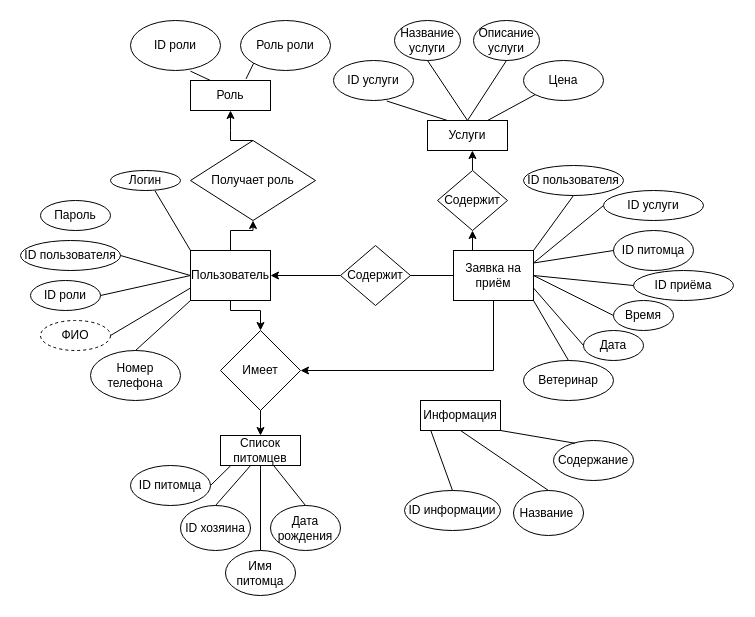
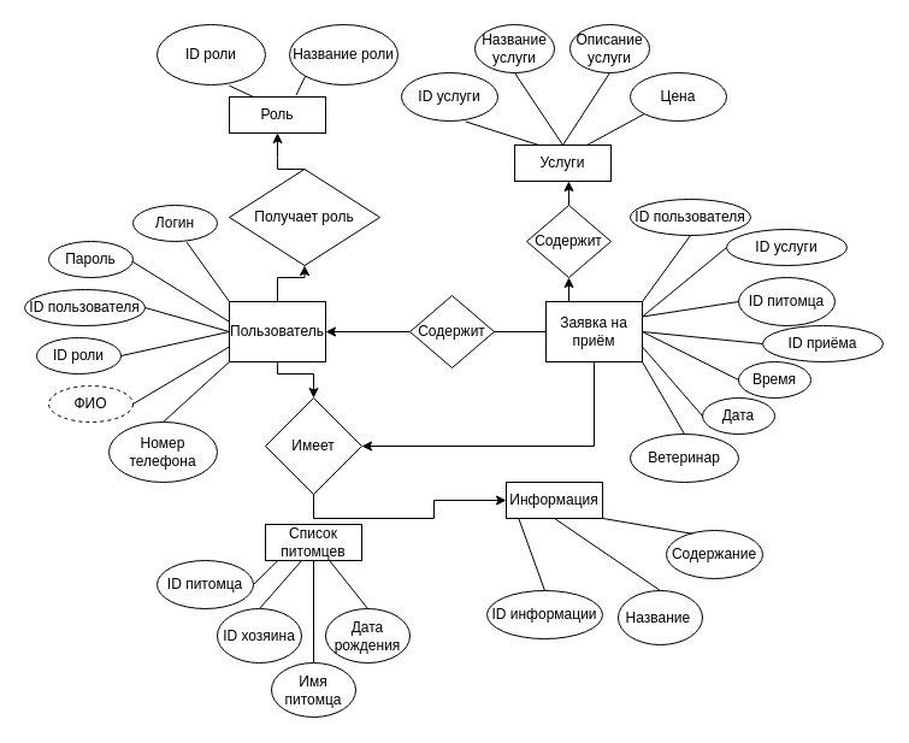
  <mxCell id="0" />
  <mxCell id="1" parent="0" />
  <mxCell id="2" value="Роль" style="rounded=0;whiteSpace=wrap;html=1;" parent="1" vertex="1"><mxGeometry x="190" y="80" width="80" height="30" as="geometry" /></mxCell>
  <mxCell id="3" value="ID роли" style="ellipse;whiteSpace=wrap;html=1;" parent="1" vertex="1"><mxGeometry x="130" width="90" height="50" as="geometry" y="20" /></mxCell>
- <mxCell id="4" value="Роль роли" style="ellipse;whiteSpace=wrap;html=1;" parent="1" vertex="1"><mxGeometry x="240" width="90" height="50" as="geometry" y="20" /></mxCell>
+ <mxCell id="4" value="Название роли" style="ellipse;whiteSpace=wrap;html=1;" parent="1" vertex="1"><mxGeometry x="240" width="90" height="50" as="geometry" y="20" /></mxCell>
  <mxCell id="5" value="" style="endArrow=none;html=1;rounded=0;exitX=0.25;exitY=0;exitDx=0;exitDy=0;entryX=0.666;entryY=1.013;entryDx=0;entryDy=0;entryPerimeter=0;" parent="1" source="2" target="3" edge="1"><mxGeometry width="50" height="50" relative="1" as="geometry"><mxPoint x="270" y="150" as="sourcePoint" /><mxPoint x="320" y="100" as="targetPoint" /></mxGeometry></mxCell>
  <mxCell id="6" value="" style="endArrow=none;html=1;rounded=0;exitX=0.694;exitY=-0.052;exitDx=0;exitDy=0;entryX=0;entryY=1;entryDx=0;entryDy=0;exitPerimeter=0;" parent="1" source="2" target="4" edge="1"><mxGeometry width="50" height="50" relative="1" as="geometry"><mxPoint x="220" y="90" as="sourcePoint" /><mxPoint x="210" y="71" as="targetPoint" /></mxGeometry></mxCell>
  <mxCell id="7" value="" style="edgeStyle=orthogonalEdgeStyle;rounded=0;orthogonalLoop=1;jettySize=auto;html=1;exitX=0.5;exitY=0;exitDx=0;exitDy=0;entryX=0.5;entryY=1;entryDx=0;entryDy=0;" parent="1" source="8" target="2" edge="1"><mxGeometry relative="1" as="geometry"><Array as="points"><mxPoint x="230" y="130" /><mxPoint x="230" y="130" /></Array></mxGeometry></mxCell>
  <mxCell id="8" value="Получает роль" style="rhombus;whiteSpace=wrap;html=1;" parent="1" vertex="1"><mxGeometry x="190" y="140" width="125" height="80" as="geometry" /></mxCell>
  <mxCell id="9" value="" style="edgeStyle=orthogonalEdgeStyle;rounded=0;orthogonalLoop=1;jettySize=auto;html=1;" parent="1" source="11" target="8" edge="1"><mxGeometry relative="1" as="geometry" /></mxCell>
  <mxCell id="10" value="" style="edgeStyle=orthogonalEdgeStyle;rounded=0;orthogonalLoop=1;jettySize=auto;html=1;" parent="1" source="11" target="20" edge="1"><mxGeometry relative="1" as="geometry"><Array as="points"><mxPoint x="230" y="310" /><mxPoint x="260" y="310" /></Array></mxGeometry></mxCell>
  <mxCell id="11" value="Пользователь" style="rounded=0;whiteSpace=wrap;html=1;" parent="1" vertex="1"><mxGeometry x="190" y="250" width="80" height="50" as="geometry" /></mxCell>
- <mxCell id="12" value="Логин" style="ellipse;whiteSpace=wrap;html=1;" parent="1" vertex="1"><mxGeometry x="110" y="170" width="70" height="20" as="geometry" /></mxCell>
+ <mxCell id="12" value="Логин" style="ellipse;whiteSpace=wrap;html=1;" parent="1" vertex="1"><mxGeometry x="110" y="170" width="70" height="30" as="geometry" /></mxCell>
  <mxCell id="13" value="Пароль" style="ellipse;whiteSpace=wrap;html=1;" parent="1" vertex="1"><mxGeometry x="40" y="200" width="70" height="30" as="geometry" /></mxCell>
  <mxCell id="14" value="Номер телефона" style="ellipse;whiteSpace=wrap;html=1;" parent="1" vertex="1"><mxGeometry x="90" y="350" width="90" height="50" as="geometry" /></mxCell>
  <mxCell id="15" value="ФИО" style="ellipse;whiteSpace=wrap;html=1;dashed=1;" parent="1" vertex="1"><mxGeometry x="40" y="320" width="70" height="30" as="geometry" /></mxCell>
  <mxCell id="16" value="" style="endArrow=none;html=1;rounded=0;entryX=0;entryY=0.75;entryDx=0;entryDy=0;exitX=1;exitY=0.5;exitDx=0;exitDy=0;" parent="1" source="15" target="11" edge="1"><mxGeometry width="50" height="50" relative="1" as="geometry"><mxPoint x="210" y="280" as="sourcePoint" /><mxPoint x="260" y="230" as="targetPoint" /></mxGeometry></mxCell>
  <mxCell id="17" value="" style="endArrow=none;html=1;rounded=0;entryX=0;entryY=1;entryDx=0;entryDy=0;exitX=0.5;exitY=0;exitDx=0;exitDy=0;" parent="1" source="14" target="11" edge="1"><mxGeometry width="50" height="50" relative="1" as="geometry"><mxPoint x="140" y="340" as="sourcePoint" /><mxPoint x="180" y="290" as="targetPoint" /></mxGeometry></mxCell>
+ <mxCell id="18" value="" style="endArrow=none;html=1;rounded=0;exitX=0.99;exitY=0.554;exitDx=0;exitDy=0;exitPerimeter=0;entryX=-0.003;entryY=0.332;entryDx=0;entryDy=0;entryPerimeter=0;" parent="1" source="13" target="11" edge="1"><mxGeometry width="50" height="50" relative="1" as="geometry"><mxPoint x="140" y="320" as="sourcePoint" /><mxPoint x="180" y="270" as="targetPoint" /></mxGeometry></mxCell>
  <mxCell id="19" value="" style="endArrow=none;html=1;rounded=0;exitX=0;exitY=0;exitDx=0;exitDy=0;entryX=0.637;entryY=1.022;entryDx=0;entryDy=0;entryPerimeter=0;" parent="1" source="11" target="12" edge="1"><mxGeometry width="50" height="50" relative="1" as="geometry"><mxPoint x="220" y="290" as="sourcePoint" /><mxPoint x="270" y="240" as="targetPoint" /></mxGeometry></mxCell>
  <mxCell id="20" value="Имеет" style="rhombus;whiteSpace=wrap;html=1;" parent="1" vertex="1"><mxGeometry x="220" y="330" width="80" height="80" as="geometry" /></mxCell>
- <mxCell id="21" value="" style="edgeStyle=orthogonalEdgeStyle;rounded=0;orthogonalLoop=1;jettySize=auto;html=1;exitX=0.5;exitY=1;exitDx=0;exitDy=0;entryX=0.5;entryY=0;entryDx=0;entryDy=0;" parent="1" source="20" target="22" edge="1"><mxGeometry relative="1" as="geometry"><mxPoint x="259.75" y="425" as="targetPoint" /><mxPoint x="260" y="405" as="sourcePoint" /></mxGeometry></mxCell>
+ <mxCell id="21" value="" style="edgeStyle=orthogonalEdgeStyle;rounded=0;orthogonalLoop=1;jettySize=auto;html=1;exitX=0.5;exitY=1;exitDx=0;exitDy=0;" parent="1" source="20" target="66" edge="1"><mxGeometry relative="1" as="geometry"><mxPoint x="259.75" y="425" as="targetPoint" /><mxPoint x="260" y="405" as="sourcePoint" /></mxGeometry></mxCell>
  <mxCell id="22" value="Список питомцев" style="rounded=0;whiteSpace=wrap;html=1;" parent="1" vertex="1"><mxGeometry x="220" y="435" width="80" height="30" as="geometry" /></mxCell>
  <mxCell id="23" value="ID питомца" style="ellipse;whiteSpace=wrap;html=1;" parent="1" vertex="1"><mxGeometry x="130" y="465" width="80" height="40" as="geometry" /></mxCell>
  <mxCell id="24" value="ID роли" style="ellipse;whiteSpace=wrap;html=1;" parent="1" vertex="1"><mxGeometry x="30" y="280" width="70" height="30" as="geometry" /></mxCell>
  <mxCell id="25" value="" style="endArrow=none;html=1;rounded=0;exitX=1;exitY=0.5;exitDx=0;exitDy=0;entryX=0;entryY=0.5;entryDx=0;entryDy=0;" parent="1" source="24" target="11" edge="1"><mxGeometry width="50" height="50" relative="1" as="geometry"><mxPoint x="190" y="262" as="sourcePoint" /><mxPoint x="180" y="280" as="targetPoint" /></mxGeometry></mxCell>
  <mxCell id="26" value="ID пользователя" style="ellipse;whiteSpace=wrap;html=1;" parent="1" vertex="1"><mxGeometry y="240" width="100" height="30" as="geometry" x="20" /></mxCell>
  <mxCell id="27" value="" style="endArrow=none;html=1;rounded=0;exitX=1;exitY=0.5;exitDx=0;exitDy=0;entryX=0;entryY=0.5;entryDx=0;entryDy=0;" parent="1" source="26" target="11" edge="1"><mxGeometry width="50" height="50" relative="1" as="geometry"><mxPoint x="290" y="330" as="sourcePoint" /><mxPoint x="340" y="280" as="targetPoint" /></mxGeometry></mxCell>
  <mxCell id="28" value="Имя питомца" style="ellipse;whiteSpace=wrap;html=1;" parent="1" vertex="1"><mxGeometry x="225" y="550" width="70" height="45" as="geometry" /></mxCell>
  <mxCell id="29" value="" style="endArrow=none;html=1;rounded=0;exitX=1;exitY=0.5;exitDx=0;exitDy=0;entryX=0.129;entryY=1.002;entryDx=0;entryDy=0;entryPerimeter=0;" parent="1" source="23" target="22" edge="1"><mxGeometry width="50" height="50" relative="1" as="geometry"><mxPoint x="350" y="530" as="sourcePoint" /><mxPoint x="230" y="470" as="targetPoint" /></mxGeometry></mxCell>
  <mxCell id="30" value="" style="endArrow=none;html=1;rounded=0;entryX=0.376;entryY=1.001;entryDx=0;entryDy=0;entryPerimeter=0;exitX=0.5;exitY=0;exitDx=0;exitDy=0;" parent="1" source="49" target="22" edge="1"><mxGeometry width="50" height="50" relative="1" as="geometry"><mxPoint x="220" y="510" as="sourcePoint" /><mxPoint x="250" y="470" as="targetPoint" /></mxGeometry></mxCell>
  <mxCell id="31" value="Дата рождения" style="ellipse;whiteSpace=wrap;html=1;" parent="1" vertex="1"><mxGeometry x="270" y="505" width="70" height="45" as="geometry" /></mxCell>
  <mxCell id="32" value="" style="endArrow=none;html=1;rounded=0;entryX=0.663;entryY=0.996;entryDx=0;entryDy=0;exitX=0.5;exitY=0;exitDx=0;exitDy=0;entryPerimeter=0;" parent="1" source="31" target="22" edge="1"><mxGeometry width="50" height="50" relative="1" as="geometry"><mxPoint x="240" y="520" as="sourcePoint" /><mxPoint x="290" y="470" as="targetPoint" /></mxGeometry></mxCell>
  <mxCell id="33" style="edgeStyle=orthogonalEdgeStyle;rounded=0;orthogonalLoop=1;jettySize=auto;html=1;entryX=1;entryY=0.5;entryDx=0;entryDy=0;exitX=0.5;exitY=1;exitDx=0;exitDy=0;" parent="1" source="36" target="20" edge="1"><mxGeometry relative="1" as="geometry"><Array as="points"><mxPoint x="493" y="370" /></Array><mxPoint x="492.94" y="280" as="sourcePoint" /><mxPoint x="272.94" y="370" as="targetPoint" /></mxGeometry></mxCell>
  <mxCell id="34" value="" style="edgeStyle=orthogonalEdgeStyle;rounded=0;orthogonalLoop=1;jettySize=auto;html=1;" parent="1" source="36" edge="1"><mxGeometry relative="1" as="geometry"><mxPoint x="383" y="275" as="targetPoint" /></mxGeometry></mxCell>
  <mxCell id="35" style="edgeStyle=orthogonalEdgeStyle;rounded=0;orthogonalLoop=1;jettySize=auto;html=1;exitX=0.25;exitY=0;exitDx=0;exitDy=0;entryX=0.5;entryY=1;entryDx=0;entryDy=0;" parent="1" source="36" target="63" edge="1"><mxGeometry relative="1" as="geometry" /></mxCell>
  <mxCell id="36" value="Заявка на приём" style="rounded=0;whiteSpace=wrap;html=1;" parent="1" vertex="1"><mxGeometry x="453" y="250" width="80" height="50" as="geometry" /></mxCell>
  <mxCell id="37" value="" style="edgeStyle=orthogonalEdgeStyle;rounded=0;orthogonalLoop=1;jettySize=auto;html=1;" parent="1" source="38" target="11" edge="1"><mxGeometry relative="1" as="geometry" /></mxCell>
  <mxCell id="38" value="Содержит" style="rhombus;whiteSpace=wrap;html=1;" parent="1" vertex="1"><mxGeometry x="340" y="245" width="70" height="60" as="geometry" /></mxCell>
  <mxCell id="39" value="ID пользователя" style="ellipse;whiteSpace=wrap;html=1;" parent="1" vertex="1"><mxGeometry x="523" y="165" width="100" height="30" as="geometry" /></mxCell>
  <mxCell id="40" value="ID питомца" style="ellipse;whiteSpace=wrap;html=1;" parent="1" vertex="1"><mxGeometry x="613" y="230" width="80" height="40" as="geometry" /></mxCell>
  <mxCell id="41" value="Время" style="ellipse;whiteSpace=wrap;html=1;" parent="1" vertex="1"><mxGeometry x="613" y="300" width="60" height="30" as="geometry" /></mxCell>
  <mxCell id="42" value="Ветеринар" style="ellipse;whiteSpace=wrap;html=1;" parent="1" vertex="1"><mxGeometry x="523" y="360" width="90" height="40" as="geometry" /></mxCell>
  <mxCell id="43" value="" style="endArrow=none;html=1;rounded=0;exitX=1;exitY=0;exitDx=0;exitDy=0;entryX=0.5;entryY=1;entryDx=0;entryDy=0;" parent="1" source="36" target="39" edge="1"><mxGeometry width="50" height="50" relative="1" as="geometry"><mxPoint x="543" y="290" as="sourcePoint" /><mxPoint x="593" y="240" as="targetPoint" /></mxGeometry></mxCell>
  <mxCell id="44" value="" style="endArrow=none;html=1;rounded=0;exitX=1;exitY=0.25;exitDx=0;exitDy=0;entryX=0;entryY=0.5;entryDx=0;entryDy=0;" parent="1" source="36" target="40" edge="1"><mxGeometry width="50" height="50" relative="1" as="geometry"><mxPoint x="573" y="300" as="sourcePoint" /><mxPoint x="623" y="250" as="targetPoint" /></mxGeometry></mxCell>
  <mxCell id="45" value="" style="endArrow=none;html=1;rounded=0;exitX=1;exitY=1;exitDx=0;exitDy=0;entryX=0.5;entryY=0;entryDx=0;entryDy=0;" parent="1" source="36" target="42" edge="1"><mxGeometry width="50" height="50" relative="1" as="geometry"><mxPoint x="563" y="340" as="sourcePoint" /><mxPoint x="613" y="290" as="targetPoint" /></mxGeometry></mxCell>
  <mxCell id="46" value="" style="endArrow=none;html=1;rounded=0;exitX=1;exitY=0.5;exitDx=0;exitDy=0;entryX=0;entryY=0.5;entryDx=0;entryDy=0;" parent="1" source="36" target="41" edge="1"><mxGeometry width="50" height="50" relative="1" as="geometry"><mxPoint x="543" y="290" as="sourcePoint" /><mxPoint x="593" y="280" as="targetPoint" /></mxGeometry></mxCell>
  <mxCell id="47" value="Дата" style="ellipse;whiteSpace=wrap;html=1;" parent="1" vertex="1"><mxGeometry x="583" y="330" width="60" height="30" as="geometry" /></mxCell>
  <mxCell id="48" value="" style="endArrow=none;html=1;rounded=0;exitX=1;exitY=0.75;exitDx=0;exitDy=0;entryX=0;entryY=0.5;entryDx=0;entryDy=0;" parent="1" source="36" target="47" edge="1"><mxGeometry width="50" height="50" relative="1" as="geometry"><mxPoint x="523" y="328" as="sourcePoint" /><mxPoint x="583" y="320" as="targetPoint" /></mxGeometry></mxCell>
  <mxCell id="49" value="ID хозяина" style="ellipse;whiteSpace=wrap;html=1;" parent="1" vertex="1"><mxGeometry x="180" y="505" width="70" height="45" as="geometry" /></mxCell>
  <mxCell id="50" value="" style="endArrow=none;html=1;rounded=0;exitX=0.5;exitY=0;exitDx=0;exitDy=0;entryX=0.5;entryY=1;entryDx=0;entryDy=0;" parent="1" source="28" target="22" edge="1"><mxGeometry width="50" height="50" relative="1" as="geometry"><mxPoint x="440" y="540" as="sourcePoint" /><mxPoint x="490" y="490" as="targetPoint" /></mxGeometry></mxCell>
  <mxCell id="51" value="ID приёма" style="ellipse;whiteSpace=wrap;html=1;" parent="1" vertex="1"><mxGeometry x="633" y="270" width="100" height="30" as="geometry" /></mxCell>
  <mxCell id="52" value="" style="endArrow=none;html=1;rounded=0;exitX=1;exitY=0.5;exitDx=0;exitDy=0;entryX=0;entryY=0.5;entryDx=0;entryDy=0;" parent="1" source="36" target="51" edge="1"><mxGeometry width="50" height="50" relative="1" as="geometry"><mxPoint x="653" y="402.5" as="sourcePoint" /><mxPoint x="803" y="660" as="targetPoint" /></mxGeometry></mxCell>
  <mxCell id="53" value="Услуги" style="rounded=0;whiteSpace=wrap;html=1;" parent="1" vertex="1"><mxGeometry x="427" y="120" width="80" height="30" as="geometry" /></mxCell>
  <mxCell id="54" value="ID услуги" style="ellipse;whiteSpace=wrap;html=1;" parent="1" vertex="1"><mxGeometry x="333" y="60" width="80" height="40" as="geometry" /></mxCell>
  <mxCell id="55" value="Название услуги" style="ellipse;whiteSpace=wrap;html=1;" parent="1" vertex="1"><mxGeometry x="394" width="66" height="40" as="geometry" y="20" /></mxCell>
  <mxCell id="56" value="" style="endArrow=none;html=1;rounded=0;entryX=0.666;entryY=1.013;entryDx=0;entryDy=0;entryPerimeter=0;exitX=0.25;exitY=0;exitDx=0;exitDy=0;" parent="1" source="53" target="54" edge="1"><mxGeometry width="50" height="50" relative="1" as="geometry"><mxPoint x="443" y="90" as="sourcePoint" /><mxPoint x="553" y="110" as="targetPoint" /></mxGeometry></mxCell>
  <mxCell id="57" value="" style="endArrow=none;html=1;rounded=0;exitX=0.5;exitY=0;exitDx=0;exitDy=0;entryX=0.5;entryY=1;entryDx=0;entryDy=0;" parent="1" source="53" target="55" edge="1"><mxGeometry width="50" height="50" relative="1" as="geometry"><mxPoint x="453" y="100" as="sourcePoint" /><mxPoint x="443" y="81" as="targetPoint" /></mxGeometry></mxCell>
  <mxCell id="58" value="Цена" style="ellipse;whiteSpace=wrap;html=1;" parent="1" vertex="1"><mxGeometry x="523" y="60" width="80" height="40" as="geometry" /></mxCell>
  <mxCell id="59" value="" style="endArrow=none;html=1;rounded=0;exitX=0.75;exitY=0;exitDx=0;exitDy=0;entryX=0;entryY=1;entryDx=0;entryDy=0;" parent="1" source="53" target="58" edge="1"><mxGeometry width="50" height="50" relative="1" as="geometry"><mxPoint x="633" y="110" as="sourcePoint" /><mxPoint x="593" y="100" as="targetPoint" /></mxGeometry></mxCell>
  <mxCell id="60" value="Описание услуги" style="ellipse;whiteSpace=wrap;html=1;" parent="1" vertex="1"><mxGeometry x="473" width="66" height="40" as="geometry" y="20" /></mxCell>
  <mxCell id="61" value="" style="endArrow=none;html=1;rounded=0;exitX=0.5;exitY=0;exitDx=0;exitDy=0;entryX=0.5;entryY=1;entryDx=0;entryDy=0;" parent="1" source="53" target="60" edge="1"><mxGeometry width="50" height="50" relative="1" as="geometry"><mxPoint x="623" y="140" as="sourcePoint" /><mxPoint x="599" y="101" as="targetPoint" /></mxGeometry></mxCell>
  <mxCell id="62" style="edgeStyle=orthogonalEdgeStyle;rounded=0;orthogonalLoop=1;jettySize=auto;html=1;exitX=0.5;exitY=0;exitDx=0;exitDy=0;" parent="1" source="63" edge="1"><mxGeometry relative="1" as="geometry"><mxPoint x="471.905" y="150" as="targetPoint" /></mxGeometry></mxCell>
  <mxCell id="63" value="Содержит" style="rhombus;whiteSpace=wrap;html=1;" parent="1" vertex="1"><mxGeometry x="437" y="170" width="70" height="60" as="geometry" /></mxCell>
  <mxCell id="64" value="" style="endArrow=none;html=1;rounded=0;exitX=1;exitY=0.25;exitDx=0;exitDy=0;entryX=0;entryY=0.5;entryDx=0;entryDy=0;" parent="1" source="36" target="65" edge="1"><mxGeometry width="50" height="50" relative="1" as="geometry"><mxPoint x="673" y="450" as="sourcePoint" /><mxPoint x="593" y="200" as="targetPoint" /></mxGeometry></mxCell>
  <mxCell id="65" value="ID услуги" style="ellipse;whiteSpace=wrap;html=1;" parent="1" vertex="1"><mxGeometry x="603" y="190" width="100" height="30" as="geometry" /></mxCell>
  <mxCell id="66" value="Информация" style="rounded=0;whiteSpace=wrap;html=1;" parent="1" vertex="1"><mxGeometry x="420" y="400" width="80" height="30" as="geometry" /></mxCell>
  <mxCell id="67" value="ID информации" style="ellipse;whiteSpace=wrap;html=1;" parent="1" vertex="1"><mxGeometry x="404" y="490" width="96" height="40" as="geometry" /></mxCell>
  <mxCell id="68" value="Название&amp;nbsp;" style="ellipse;whiteSpace=wrap;html=1;" parent="1" vertex="1"><mxGeometry x="513" y="490" width="70" height="45" as="geometry" /></mxCell>
  <mxCell id="69" value="" style="endArrow=none;html=1;rounded=0;exitX=0.5;exitY=0;exitDx=0;exitDy=0;entryX=0.129;entryY=1.002;entryDx=0;entryDy=0;entryPerimeter=0;" parent="1" source="67" target="66" edge="1"><mxGeometry width="50" height="50" relative="1" as="geometry"><mxPoint x="550" y="495" as="sourcePoint" /><mxPoint x="430" y="435" as="targetPoint" /></mxGeometry></mxCell>
  <mxCell id="70" value="Содержание" style="ellipse;whiteSpace=wrap;html=1;" parent="1" vertex="1"><mxGeometry x="553" y="440" width="80" height="40" as="geometry" /></mxCell>
  <mxCell id="71" value="" style="endArrow=none;html=1;rounded=0;exitX=0.268;exitY=0.068;exitDx=0;exitDy=0;exitPerimeter=0;entryX=1;entryY=1;entryDx=0;entryDy=0;" parent="1" source="70" edge="1" target="66"><mxGeometry width="50" height="50" relative="1" as="geometry"><mxPoint x="470" y="450" as="sourcePoint" /><mxPoint x="503" y="430" as="targetPoint" /></mxGeometry></mxCell>
  <mxCell id="72" value="" style="endArrow=none;html=1;rounded=0;exitX=0.5;exitY=0;exitDx=0;exitDy=0;entryX=0.5;entryY=1;entryDx=0;entryDy=0;" parent="1" source="68" target="66" edge="1"><mxGeometry width="50" height="50" relative="1" as="geometry"><mxPoint x="640" y="505" as="sourcePoint" /><mxPoint x="690" y="455" as="targetPoint" /></mxGeometry></mxCell>
